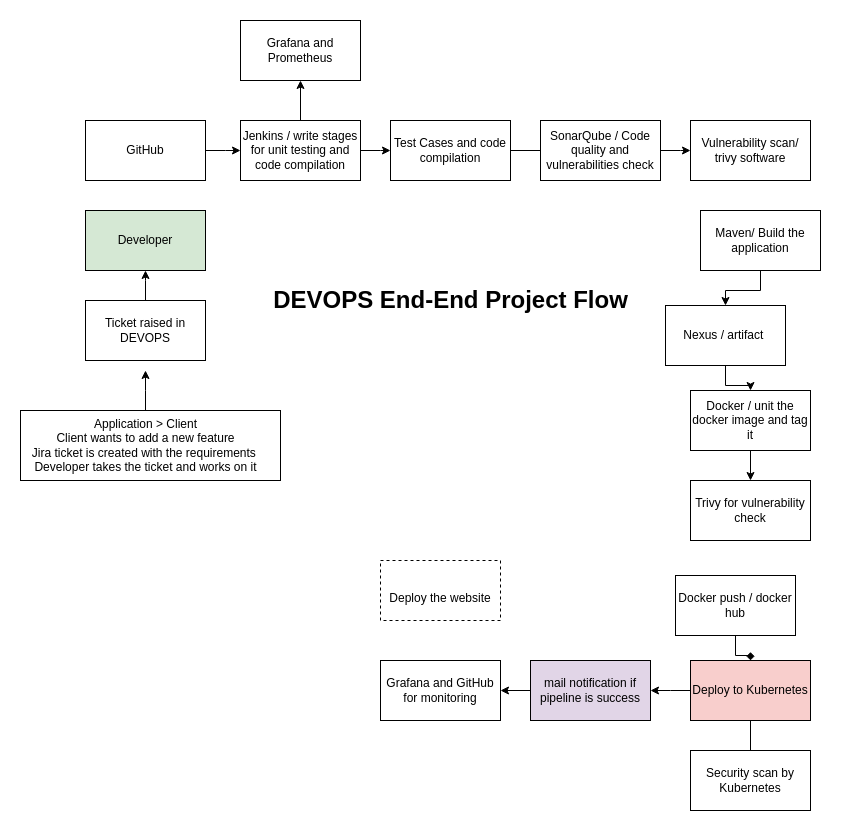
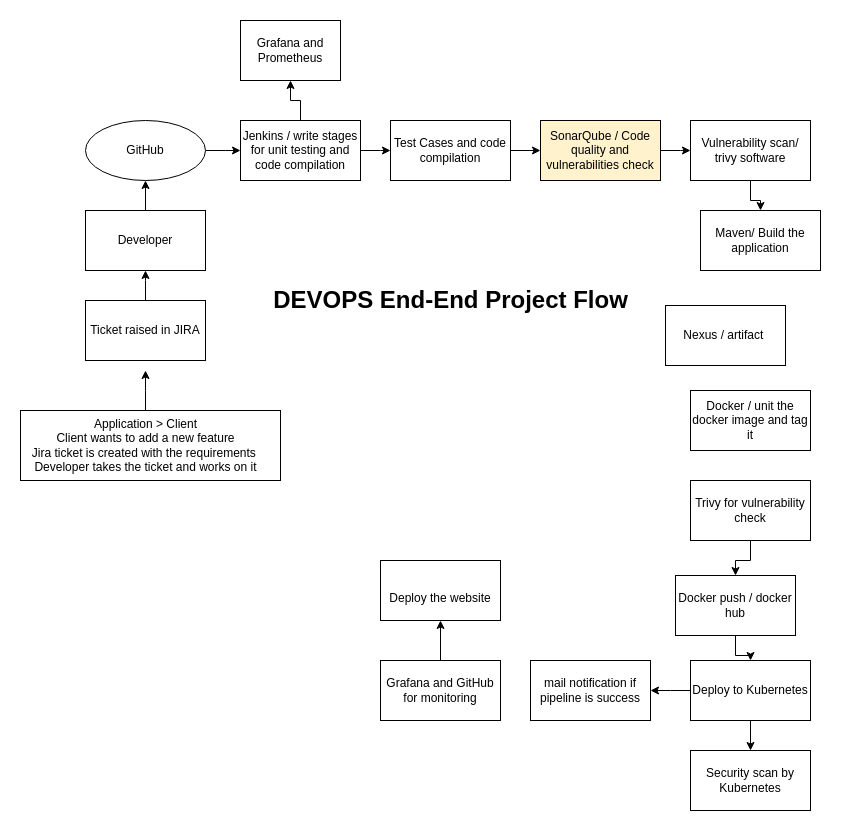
  <mxCell id="0" />
  <mxCell id="1" parent="0" />
  <mxCell id="2" value="" style="rounded=0;whiteSpace=wrap;html=1;" vertex="1" parent="1"><mxGeometry x="20" y="410" width="260" height="70" as="geometry" /></mxCell>
  <mxCell id="3" style="edgeStyle=orthogonalEdgeStyle;rounded=0;orthogonalLoop=1;jettySize=auto;html=1;" edge="1" parent="1" source="4"><mxGeometry relative="1" as="geometry"><mxPoint x="145" y="370" as="targetPoint" /></mxGeometry></mxCell>
  <mxCell id="4" value="Application &amp;gt; Client&lt;div&gt;Client wants to add a new feature&lt;/div&gt;&lt;div&gt;Jira ticket is created with the requirements&amp;nbsp;&lt;/div&gt;&lt;div&gt;Developer takes the ticket and works on it&lt;/div&gt;" style="text;html=1;align=center;verticalAlign=middle;resizable=0;points=[];autosize=1;strokeColor=none;fillColor=none;" vertex="1" parent="1"><mxGeometry x="20" y="410" width="250" height="70" as="geometry" /></mxCell>
  <mxCell id="5" style="edgeStyle=orthogonalEdgeStyle;rounded=0;orthogonalLoop=1;jettySize=auto;html=1;" edge="1" parent="1" source="6"><mxGeometry relative="1" as="geometry"><mxPoint x="145" y="270" as="targetPoint" /></mxGeometry></mxCell>
- <mxCell id="6" value="Ticket raised in DEVOPS" style="rounded=0;whiteSpace=wrap;html=1;" vertex="1" parent="1"><mxGeometry x="85" y="300" width="120" height="60" as="geometry" /></mxCell>
- <mxCell id="8" value="Developer" style="rounded=0;whiteSpace=wrap;html=1;fillColor=#d5e8d4;" vertex="1" parent="1"><mxGeometry x="85" y="210" width="120" height="60" as="geometry" /></mxCell>
+ <mxCell id="6" value="Ticket raised in JIRA" style="rounded=0;whiteSpace=wrap;html=1;" vertex="1" parent="1"><mxGeometry x="85" y="300" width="120" height="60" as="geometry" /></mxCell>
+ <mxCell id="7" style="edgeStyle=orthogonalEdgeStyle;rounded=0;orthogonalLoop=1;jettySize=auto;html=1;" edge="1" parent="1" source="8" target="10"><mxGeometry relative="1" as="geometry"><mxPoint x="145" y="160" as="targetPoint" /></mxGeometry></mxCell>
+ <mxCell id="8" value="Developer" style="rounded=0;whiteSpace=wrap;html=1;" vertex="1" parent="1"><mxGeometry x="85" y="210" width="120" height="60" as="geometry" /></mxCell>
  <mxCell id="9" style="edgeStyle=orthogonalEdgeStyle;rounded=0;orthogonalLoop=1;jettySize=auto;html=1;" edge="1" parent="1" source="10"><mxGeometry relative="1" as="geometry"><mxPoint x="240" y="150" as="targetPoint" /></mxGeometry></mxCell>
- <mxCell id="10" value="GitHub" style="rounded=0;whiteSpace=wrap;html=1;" vertex="1" parent="1"><mxGeometry x="85" y="120" width="120" height="60" as="geometry" /></mxCell>
+ <mxCell id="10" value="GitHub" style="ellipse;whiteSpace=wrap;html=1;" vertex="1" parent="1"><mxGeometry x="85" y="120" width="120" height="60" as="geometry" /></mxCell>
  <mxCell id="11" style="edgeStyle=orthogonalEdgeStyle;rounded=0;orthogonalLoop=1;jettySize=auto;html=1;" edge="1" parent="1" source="13"><mxGeometry relative="1" as="geometry"><mxPoint x="390" y="150" as="targetPoint" /></mxGeometry></mxCell>
  <mxCell id="12" style="edgeStyle=orthogonalEdgeStyle;rounded=0;orthogonalLoop=1;jettySize=auto;html=1;" edge="1" parent="1" source="13" target="38"><mxGeometry relative="1" as="geometry"><mxPoint x="300" y="80" as="targetPoint" /></mxGeometry></mxCell>
  <mxCell id="13" value="Jenkins / write stages for unit testing and code compilation" style="rounded=0;whiteSpace=wrap;html=1;" vertex="1" parent="1"><mxGeometry x="240" y="120" width="120" height="60" as="geometry" /></mxCell>
- <mxCell id="14" style="edgeStyle=orthogonalEdgeStyle;rounded=0;orthogonalLoop=1;jettySize=auto;html=1;endArrow=none;" edge="1" parent="1" source="15" target="17"><mxGeometry relative="1" as="geometry"><mxPoint x="540" y="150" as="targetPoint" /></mxGeometry></mxCell>
+ <mxCell id="14" style="edgeStyle=orthogonalEdgeStyle;rounded=0;orthogonalLoop=1;jettySize=auto;html=1;" edge="1" parent="1" source="15" target="17"><mxGeometry relative="1" as="geometry"><mxPoint x="540" y="150" as="targetPoint" /></mxGeometry></mxCell>
  <mxCell id="15" value="Test Cases and code compilation" style="rounded=0;whiteSpace=wrap;html=1;" vertex="1" parent="1"><mxGeometry x="390" y="120" width="120" height="60" as="geometry" /></mxCell>
  <mxCell id="16" style="edgeStyle=orthogonalEdgeStyle;rounded=0;orthogonalLoop=1;jettySize=auto;html=1;" edge="1" parent="1" source="17"><mxGeometry relative="1" as="geometry"><mxPoint x="690" y="150" as="targetPoint" /></mxGeometry></mxCell>
- <mxCell id="17" value="SonarQube / Code quality and vulnerabilities check" style="rounded=0;whiteSpace=wrap;html=1;" vertex="1" parent="1"><mxGeometry x="540" y="120" width="120" height="60" as="geometry" /></mxCell>
+ <mxCell id="17" value="SonarQube / Code quality and vulnerabilities check" style="rounded=0;whiteSpace=wrap;html=1;fillColor=#fff2cc;" vertex="1" parent="1"><mxGeometry x="540" y="120" width="120" height="60" as="geometry" /></mxCell>
+ <mxCell id="18" style="edgeStyle=orthogonalEdgeStyle;rounded=0;orthogonalLoop=1;jettySize=auto;html=1;" edge="1" parent="1" source="19" target="21"><mxGeometry relative="1" as="geometry"><mxPoint x="750" y="220" as="targetPoint" /></mxGeometry></mxCell>
  <mxCell id="19" value="Vulnerability scan/ trivy software" style="rounded=0;whiteSpace=wrap;html=1;" vertex="1" parent="1"><mxGeometry x="690" y="120" width="120" height="60" as="geometry" /></mxCell>
- <mxCell id="20" style="edgeStyle=orthogonalEdgeStyle;rounded=0;orthogonalLoop=1;jettySize=auto;html=1;" edge="1" parent="1" source="21" target="23"><mxGeometry relative="1" as="geometry"><mxPoint x="750" y="310" as="targetPoint" /></mxGeometry></mxCell>
  <mxCell id="21" value="Maven/ Build the application" style="rounded=0;whiteSpace=wrap;html=1;" vertex="1" parent="1"><mxGeometry x="700" y="210" width="120" height="60" as="geometry" /></mxCell>
- <mxCell id="22" style="edgeStyle=orthogonalEdgeStyle;rounded=0;orthogonalLoop=1;jettySize=auto;html=1;" edge="1" parent="1" source="23" target="25"><mxGeometry relative="1" as="geometry"><mxPoint x="750" y="390" as="targetPoint" /></mxGeometry></mxCell>
  <mxCell id="23" value="Nexus / artifact&amp;nbsp;" style="rounded=0;whiteSpace=wrap;html=1;" vertex="1" parent="1"><mxGeometry x="665" y="305" width="120" height="60" as="geometry" /></mxCell>
- <mxCell id="24" style="edgeStyle=orthogonalEdgeStyle;rounded=0;orthogonalLoop=1;jettySize=auto;html=1;" edge="1" parent="1" source="25" target="27"><mxGeometry relative="1" as="geometry"><mxPoint x="750" y="480" as="targetPoint" /></mxGeometry></mxCell>
  <mxCell id="25" value="Docker / unit the docker image and tag it" style="rounded=0;whiteSpace=wrap;html=1;" vertex="1" parent="1"><mxGeometry x="690" y="390" width="120" height="60" as="geometry" /></mxCell>
+ <mxCell id="26" style="edgeStyle=orthogonalEdgeStyle;rounded=0;orthogonalLoop=1;jettySize=auto;html=1;" edge="1" parent="1" source="27" target="29"><mxGeometry relative="1" as="geometry"><mxPoint x="750" y="570" as="targetPoint" /></mxGeometry></mxCell>
  <mxCell id="27" value="Trivy for vulnerability check" style="rounded=0;whiteSpace=wrap;html=1;" vertex="1" parent="1"><mxGeometry x="690" y="480" width="120" height="60" as="geometry" /></mxCell>
- <mxCell id="28" style="edgeStyle=orthogonalEdgeStyle;rounded=0;orthogonalLoop=1;jettySize=auto;html=1;endArrow=diamond;" edge="1" parent="1" source="29" target="32"><mxGeometry relative="1" as="geometry"><mxPoint x="750" y="660" as="targetPoint" /></mxGeometry></mxCell>
+ <mxCell id="28" style="edgeStyle=orthogonalEdgeStyle;rounded=0;orthogonalLoop=1;jettySize=auto;html=1;" edge="1" parent="1" source="29" target="32"><mxGeometry relative="1" as="geometry"><mxPoint x="750" y="660" as="targetPoint" /></mxGeometry></mxCell>
  <mxCell id="29" value="Docker push / docker hub" style="rounded=0;whiteSpace=wrap;html=1;" vertex="1" parent="1"><mxGeometry x="675" y="575" width="120" height="60" as="geometry" /></mxCell>
  <mxCell id="30" style="edgeStyle=orthogonalEdgeStyle;rounded=0;orthogonalLoop=1;jettySize=auto;html=1;" edge="1" parent="1" source="32"><mxGeometry relative="1" as="geometry"><mxPoint x="650" y="690" as="targetPoint" /></mxGeometry></mxCell>
- <mxCell id="31" style="edgeStyle=orthogonalEdgeStyle;rounded=0;orthogonalLoop=1;jettySize=auto;html=1;endArrow=none;" edge="1" parent="1" source="32" target="33"><mxGeometry relative="1" as="geometry"><mxPoint x="750" y="750" as="targetPoint" /></mxGeometry></mxCell>
- <mxCell id="32" value="Deploy to Kubernetes" style="rounded=0;whiteSpace=wrap;html=1;fillColor=#f8cecc;" vertex="1" parent="1"><mxGeometry x="690" y="660" width="120" height="60" as="geometry" /></mxCell>
+ <mxCell id="31" style="edgeStyle=orthogonalEdgeStyle;rounded=0;orthogonalLoop=1;jettySize=auto;html=1;" edge="1" parent="1" source="32" target="33"><mxGeometry relative="1" as="geometry"><mxPoint x="750" y="750" as="targetPoint" /></mxGeometry></mxCell>
+ <mxCell id="32" value="Deploy to Kubernetes" style="rounded=0;whiteSpace=wrap;html=1;" vertex="1" parent="1"><mxGeometry x="690" y="660" width="120" height="60" as="geometry" /></mxCell>
  <mxCell id="33" value="Security scan by Kubernetes" style="rounded=0;whiteSpace=wrap;html=1;" vertex="1" parent="1"><mxGeometry x="690" y="750" width="120" height="60" as="geometry" /></mxCell>
- <mxCell id="34" style="edgeStyle=orthogonalEdgeStyle;rounded=0;orthogonalLoop=1;jettySize=auto;html=1;" edge="1" parent="1" source="35" target="37"><mxGeometry relative="1" as="geometry"><mxPoint x="500" y="690" as="targetPoint" /></mxGeometry></mxCell>
- <mxCell id="35" value="mail notification if pipeline is success" style="rounded=0;whiteSpace=wrap;html=1;fillColor=#e1d5e7;" vertex="1" parent="1"><mxGeometry x="530" y="660" width="120" height="60" as="geometry" /></mxCell>
+ <mxCell id="35" value="mail notification if pipeline is success" style="rounded=0;whiteSpace=wrap;html=1;" vertex="1" parent="1"><mxGeometry x="530" y="660" width="120" height="60" as="geometry" /></mxCell>
+ <mxCell id="36" style="edgeStyle=orthogonalEdgeStyle;rounded=0;orthogonalLoop=1;jettySize=auto;html=1;" edge="1" parent="1" source="37" target="39"><mxGeometry relative="1" as="geometry"><mxPoint x="440" y="620" as="targetPoint" /></mxGeometry></mxCell>
  <mxCell id="37" value="Grafana and GitHub for monitoring" style="rounded=0;whiteSpace=wrap;html=1;" vertex="1" parent="1"><mxGeometry x="380" y="660" width="120" height="60" as="geometry" /></mxCell>
- <mxCell id="38" value="Grafana and Prometheus" style="rounded=0;whiteSpace=wrap;html=1;" vertex="1" parent="1"><mxGeometry x="240" y="20" width="120" height="60" as="geometry" /></mxCell>
- <mxCell id="39" value="&lt;br&gt;Deploy the website" style="rounded=0;whiteSpace=wrap;html=1;dashed=1;" vertex="1" parent="1"><mxGeometry x="380" y="560" width="120" height="60" as="geometry" /></mxCell>
+ <mxCell id="38" value="Grafana and Prometheus" style="rounded=0;whiteSpace=wrap;html=1;" vertex="1" parent="1"><mxGeometry x="240" y="20" width="100" height="60" as="geometry" /></mxCell>
+ <mxCell id="39" value="&lt;br&gt;Deploy the website" style="rounded=0;whiteSpace=wrap;html=1;" vertex="1" parent="1"><mxGeometry x="380" y="560" width="120" height="60" as="geometry" /></mxCell>
  <mxCell id="40" value="&lt;b&gt;&lt;font style=&quot;font-size: 24px;&quot;&gt;DEVOPS End-End Project Flow&lt;/font&gt;&lt;/b&gt;" style="text;html=1;align=center;verticalAlign=middle;resizable=0;points=[];autosize=1;strokeColor=none;fillColor=none;" vertex="1" parent="1"><mxGeometry x="260" y="280" width="380" height="40" as="geometry" /></mxCell>
